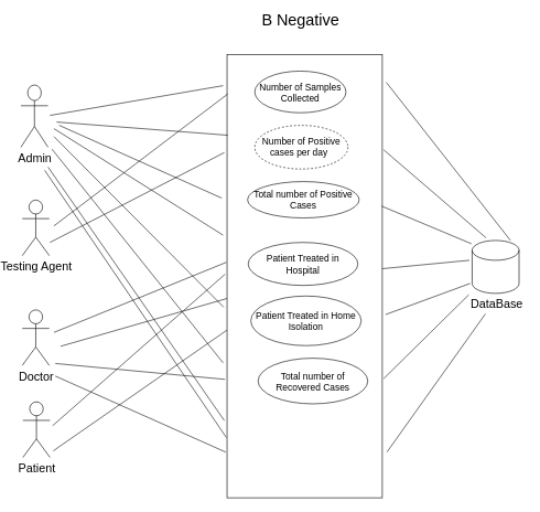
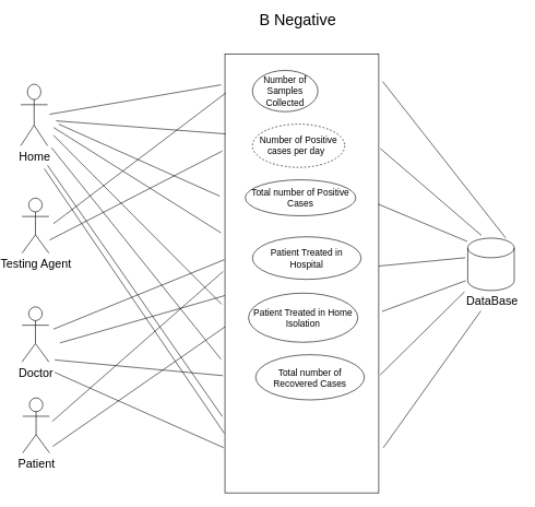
  <mxCell id="0" />
  <mxCell id="1" parent="0" />
  <mxCell id="2" value="" style="rounded=0;whiteSpace=wrap;html=1;" vertex="1" parent="1"><mxGeometry x="332" y="82" width="235" height="670" as="geometry" /></mxCell>
  <mxCell id="3" value="&lt;span style=&quot;font-size: 18px&quot;&gt;Testing Agent&lt;/span&gt;" style="shape=umlActor;verticalLabelPosition=bottom;verticalAlign=top;html=1;outlineConnect=0;" vertex="1" parent="1"><mxGeometry x="22" y="302" width="41" height="84" as="geometry" /></mxCell>
  <mxCell id="4" value="&lt;span style=&quot;font-size: 18px&quot;&gt;Doctor&lt;/span&gt;" style="shape=umlActor;verticalLabelPosition=bottom;verticalAlign=top;html=1;outlineConnect=0;" vertex="1" parent="1"><mxGeometry x="22" y="468" width="41" height="84" as="geometry" /></mxCell>
- <mxCell id="5" value="&lt;span style=&quot;font-size: 18px&quot;&gt;Admin&lt;/span&gt;" style="shape=umlActor;verticalLabelPosition=bottom;verticalAlign=top;html=1;outlineConnect=0;" vertex="1" parent="1"><mxGeometry x="20" y="128" width="41" height="94" as="geometry" /></mxCell>
- <mxCell id="6" value="&lt;font style=&quot;font-size: 14px&quot;&gt;Number of Samples Collected&lt;/font&gt;" style="ellipse;whiteSpace=wrap;html=1;" vertex="1" parent="1"><mxGeometry x="374" y="107" width="138" height="63" as="geometry" /></mxCell>
+ <mxCell id="5" value="&lt;span style=&quot;font-size: 18px&quot;&gt;Home&lt;/span&gt;" style="shape=umlActor;verticalLabelPosition=bottom;verticalAlign=top;html=1;outlineConnect=0;" vertex="1" parent="1"><mxGeometry x="20" y="128" width="41" height="94" as="geometry" /></mxCell>
+ <mxCell id="6" value="&lt;font style=&quot;font-size: 14px&quot;&gt;Number of Samples Collected&lt;/font&gt;" style="ellipse;whiteSpace=wrap;html=1;" vertex="1" parent="1"><mxGeometry x="374" y="107" width="100" height="63" as="geometry" /></mxCell>
  <mxCell id="7" value="&lt;font style=&quot;font-size: 14px&quot;&gt;Number of Positive cases per day&amp;nbsp;&lt;/font&gt;&amp;nbsp;" style="ellipse;whiteSpace=wrap;html=1;dashed=1;" vertex="1" parent="1"><mxGeometry x="374" y="189" width="141" height="66" as="geometry" /></mxCell>
  <mxCell id="8" value="&lt;font style=&quot;font-size: 14px&quot;&gt;Total number of Positive Cases&lt;/font&gt;" style="ellipse;whiteSpace=wrap;html=1;" vertex="1" parent="1"><mxGeometry x="363" y="274" width="169" height="55" as="geometry" /></mxCell>
- <mxCell id="9" value="&lt;span style=&quot;font-size: 14px&quot;&gt;Patient Treated in Hospital&lt;/span&gt;" style="ellipse;whiteSpace=wrap;html=1;" vertex="1" parent="1"><mxGeometry x="364" y="366" width="166" height="65" as="geometry" /></mxCell>
+ <mxCell id="9" value="&lt;span style=&quot;font-size: 14px&quot;&gt;Patient Treated in Hospital&lt;/span&gt;" style="ellipse;whiteSpace=wrap;html=1;" vertex="1" parent="1"><mxGeometry x="374" y="361" width="166" height="65" as="geometry" /></mxCell>
  <mxCell id="10" value="&lt;span style=&quot;font-size: 14px&quot;&gt;Patient Treated in Home Isolation&lt;/span&gt;" style="ellipse;whiteSpace=wrap;html=1;" vertex="1" parent="1"><mxGeometry x="368" y="447" width="167" height="75" as="geometry" /></mxCell>
  <mxCell id="11" value="&lt;span style=&quot;font-size: 18px&quot;&gt;Patient&lt;/span&gt;" style="shape=umlActor;verticalLabelPosition=bottom;verticalAlign=top;html=1;outlineConnect=0;" vertex="1" parent="1"><mxGeometry x="23" y="607" width="41" height="84" as="geometry" /></mxCell>
  <mxCell id="12" value="&lt;font style=&quot;font-size: 14px&quot;&gt;Total number of Recovered Cases&lt;/font&gt;" style="ellipse;whiteSpace=wrap;html=1;" vertex="1" parent="1"><mxGeometry x="379" y="541" width="166" height="69" as="geometry" /></mxCell>
  <mxCell id="13" value="" style="endArrow=none;html=1;rounded=1;strokeColor=#111111;" edge="1" parent="1"><mxGeometry width="50" height="50" relative="1" as="geometry"><mxPoint x="64" y="174" as="sourcePoint" /><mxPoint x="326" y="129" as="targetPoint" /></mxGeometry></mxCell>
  <mxCell id="14" value="" style="endArrow=none;html=1;rounded=1;strokeColor=#111111;entryX=0.004;entryY=0.182;entryDx=0;entryDy=0;entryPerimeter=0;" edge="1" parent="1" target="2"><mxGeometry width="50" height="50" relative="1" as="geometry"><mxPoint x="74" y="184" as="sourcePoint" /><mxPoint x="336" y="139" as="targetPoint" /></mxGeometry></mxCell>
  <mxCell id="15" value="" style="endArrow=none;html=1;rounded=1;strokeColor=#111111;" edge="1" parent="1"><mxGeometry width="50" height="50" relative="1" as="geometry"><mxPoint x="78" y="189" as="sourcePoint" /><mxPoint x="324" y="299" as="targetPoint" /></mxGeometry></mxCell>
  <mxCell id="16" value="" style="endArrow=none;html=1;rounded=1;strokeColor=#111111;" edge="1" parent="1"><mxGeometry width="50" height="50" relative="1" as="geometry"><mxPoint x="70" y="194" as="sourcePoint" /><mxPoint x="326" y="355" as="targetPoint" /></mxGeometry></mxCell>
  <mxCell id="17" value="" style="endArrow=none;html=1;rounded=1;strokeColor=#111111;" edge="1" parent="1"><mxGeometry width="50" height="50" relative="1" as="geometry"><mxPoint x="70" y="206" as="sourcePoint" /><mxPoint x="327" y="464" as="targetPoint" /></mxGeometry></mxCell>
  <mxCell id="18" value="" style="endArrow=none;html=1;rounded=1;strokeColor=#111111;" edge="1" parent="1"><mxGeometry width="50" height="50" relative="1" as="geometry"><mxPoint x="67" y="225" as="sourcePoint" /><mxPoint x="326" y="548" as="targetPoint" /></mxGeometry></mxCell>
  <mxCell id="19" value="" style="endArrow=none;html=1;rounded=1;strokeColor=#111111;entryX=-0.017;entryY=0.826;entryDx=0;entryDy=0;entryPerimeter=0;" edge="1" parent="1" target="2"><mxGeometry width="50" height="50" relative="1" as="geometry"><mxPoint x="61" y="252" as="sourcePoint" /><mxPoint x="416" y="219" as="targetPoint" /></mxGeometry></mxCell>
  <mxCell id="20" value="" style="endArrow=none;html=1;rounded=1;strokeColor=#111111;" edge="1" parent="1"><mxGeometry width="50" height="50" relative="1" as="geometry"><mxPoint x="56" y="257" as="sourcePoint" /><mxPoint x="331" y="661" as="targetPoint" /></mxGeometry></mxCell>
  <mxCell id="21" value="" style="endArrow=none;html=1;rounded=1;strokeColor=#111111;entryX=0.004;entryY=0.089;entryDx=0;entryDy=0;entryPerimeter=0;" edge="1" parent="1" target="2"><mxGeometry width="50" height="50" relative="1" as="geometry"><mxPoint x="70" y="341" as="sourcePoint" /><mxPoint x="327" y="156" as="targetPoint" /></mxGeometry></mxCell>
  <mxCell id="22" value="" style="endArrow=none;html=1;rounded=1;strokeColor=#111111;entryX=-0.017;entryY=0.221;entryDx=0;entryDy=0;entryPerimeter=0;" edge="1" parent="1" target="2"><mxGeometry width="50" height="50" relative="1" as="geometry"><mxPoint x="64" y="366" as="sourcePoint" /><mxPoint x="446" y="249" as="targetPoint" /></mxGeometry></mxCell>
  <mxCell id="23" value="" style="endArrow=none;html=1;rounded=1;strokeColor=#111111;" edge="1" parent="1"><mxGeometry width="50" height="50" relative="1" as="geometry"><mxPoint x="70" y="502" as="sourcePoint" /><mxPoint x="331" y="396" as="targetPoint" /></mxGeometry></mxCell>
  <mxCell id="24" value="" style="endArrow=none;html=1;rounded=1;strokeColor=#111111;" edge="1" parent="1" target="2"><mxGeometry width="50" height="50" relative="1" as="geometry"><mxPoint x="80" y="523" as="sourcePoint" /><mxPoint x="466" y="269" as="targetPoint" /></mxGeometry></mxCell>
  <mxCell id="25" value="" style="endArrow=none;html=1;rounded=1;strokeColor=#111111;" edge="1" parent="1"><mxGeometry width="50" height="50" relative="1" as="geometry"><mxPoint x="72" y="549" as="sourcePoint" /><mxPoint x="329" y="573" as="targetPoint" /></mxGeometry></mxCell>
  <mxCell id="26" value="" style="endArrow=none;html=1;rounded=1;strokeColor=#111111;" edge="1" parent="1" target="2"><mxGeometry width="50" height="50" relative="1" as="geometry"><mxPoint x="69" y="681" as="sourcePoint" /><mxPoint x="486" y="289" as="targetPoint" /></mxGeometry></mxCell>
  <mxCell id="27" value="" style="endArrow=none;html=1;rounded=1;strokeColor=#111111;" edge="1" parent="1"><mxGeometry width="50" height="50" relative="1" as="geometry"><mxPoint x="68" y="643" as="sourcePoint" /><mxPoint x="329" y="414" as="targetPoint" /></mxGeometry></mxCell>
  <mxCell id="28" value="" style="shape=cylinder2;whiteSpace=wrap;html=1;boundedLbl=1;backgroundOutline=1;size=15;" vertex="1" parent="1"><mxGeometry x="703" y="363" width="71" height="80" as="geometry" /></mxCell>
  <mxCell id="29" value="&lt;font style=&quot;font-size: 18px&quot;&gt;DataBase&lt;/font&gt;" style="text;html=1;align=center;verticalAlign=middle;resizable=0;points=[];autosize=1;" vertex="1" parent="1"><mxGeometry x="695" y="450" width="89" height="20" as="geometry" /></mxCell>
  <mxCell id="30" value="" style="endArrow=none;html=1;rounded=1;strokeColor=#111111;entryX=0.315;entryY=1.2;entryDx=0;entryDy=0;entryPerimeter=0;" edge="1" parent="1" target="29"><mxGeometry width="50" height="50" relative="1" as="geometry"><mxPoint x="574" y="683" as="sourcePoint" /><mxPoint x="506" y="309" as="targetPoint" /></mxGeometry></mxCell>
  <mxCell id="31" value="" style="endArrow=none;html=1;rounded=1;strokeColor=#111111;" edge="1" parent="1"><mxGeometry width="50" height="50" relative="1" as="geometry"><mxPoint x="569" y="572" as="sourcePoint" /><mxPoint x="698" y="445" as="targetPoint" /></mxGeometry></mxCell>
  <mxCell id="32" value="" style="endArrow=none;html=1;rounded=1;strokeColor=#111111;" edge="1" parent="1"><mxGeometry width="50" height="50" relative="1" as="geometry"><mxPoint x="572" y="475" as="sourcePoint" /><mxPoint x="700" y="428" as="targetPoint" /></mxGeometry></mxCell>
  <mxCell id="33" value="" style="endArrow=none;html=1;rounded=1;strokeColor=#111111;" edge="1" parent="1" source="2"><mxGeometry width="50" height="50" relative="1" as="geometry"><mxPoint x="544" y="356" as="sourcePoint" /><mxPoint x="699" y="393" as="targetPoint" /></mxGeometry></mxCell>
  <mxCell id="34" value="" style="endArrow=none;html=1;rounded=1;strokeColor=#111111;exitX=0.996;exitY=0.342;exitDx=0;exitDy=0;exitPerimeter=0;" edge="1" parent="1" source="2"><mxGeometry width="50" height="50" relative="1" as="geometry"><mxPoint x="580" y="349" as="sourcePoint" /><mxPoint x="702" y="368" as="targetPoint" /></mxGeometry></mxCell>
  <mxCell id="35" value="" style="endArrow=none;html=1;rounded=1;strokeColor=#111111;exitX=1.009;exitY=0.215;exitDx=0;exitDy=0;exitPerimeter=0;" edge="1" parent="1" source="2"><mxGeometry width="50" height="50" relative="1" as="geometry"><mxPoint x="588" y="317" as="sourcePoint" /><mxPoint x="724" y="359" as="targetPoint" /></mxGeometry></mxCell>
  <mxCell id="36" value="" style="endArrow=none;html=1;rounded=1;strokeColor=#111111;entryX=0.817;entryY=0;entryDx=0;entryDy=0;entryPerimeter=0;" edge="1" parent="1" target="28"><mxGeometry width="50" height="50" relative="1" as="geometry"><mxPoint x="573" y="124" as="sourcePoint" /><mxPoint x="752" y="353" as="targetPoint" /></mxGeometry></mxCell>
  <mxCell id="37" value="&lt;font style=&quot;font-size: 24px&quot;&gt;B Negative&lt;/font&gt;" style="text;html=1;align=center;verticalAlign=middle;resizable=0;points=[];autosize=1;" vertex="1" parent="1"><mxGeometry x="379" y="20" width="127" height="22" as="geometry" /></mxCell>
  <mxCell id="38" value="" style="endArrow=none;html=1;strokeColor=#111111;" edge="1" parent="1"><mxGeometry width="50" height="50" relative="1" as="geometry"><mxPoint x="72" y="568" as="sourcePoint" /><mxPoint x="330" y="683" as="targetPoint" /></mxGeometry></mxCell>
